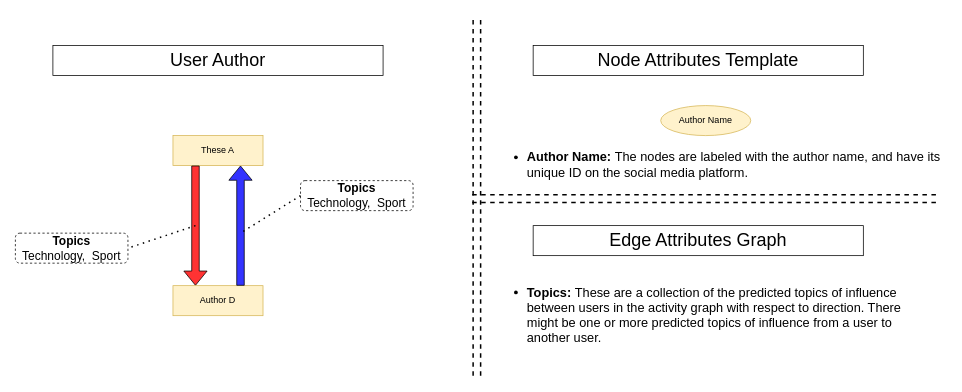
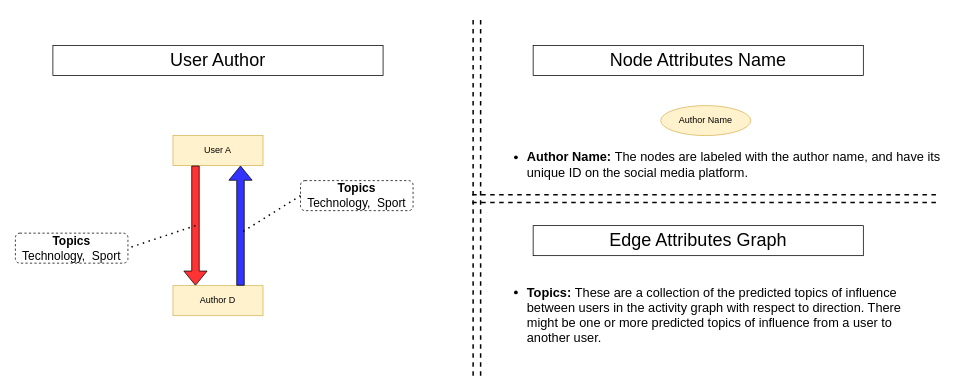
  <mxCell id="0" />
  <mxCell id="1" parent="0" />
  <mxCell id="2" value="Author Name" style="ellipse;whiteSpace=wrap;html=1;fillColor=#fff2cc;strokeColor=#d6b656;" parent="1" vertex="1"><mxGeometry x="880" y="140" width="120" height="40" as="geometry" /></mxCell>
- <mxCell id="3" value="These A" style="rounded=0;whiteSpace=wrap;html=1;fillColor=#fff2cc;strokeColor=#d6b656;" parent="1" vertex="1"><mxGeometry x="230" y="180" width="120" height="40" as="geometry" /></mxCell>
+ <mxCell id="3" value="User A" style="rounded=0;whiteSpace=wrap;html=1;fillColor=#fff2cc;strokeColor=#d6b656;" parent="1" vertex="1"><mxGeometry x="230" y="180" width="120" height="40" as="geometry" /></mxCell>
  <mxCell id="4" value="" style="shape=flexArrow;endArrow=classic;html=1;entryX=0.25;entryY=0;entryDx=0;entryDy=0;fillColor=#FF3333;" parent="1" target="14" edge="1"><mxGeometry width="50" height="50" relative="1" as="geometry"><mxPoint x="260" y="220" as="sourcePoint" /><mxPoint x="240" y="470" as="targetPoint" /></mxGeometry></mxCell>
  <mxCell id="5" value="" style="endArrow=none;dashed=1;html=1;strokeWidth=2;" parent="1" edge="1"><mxGeometry width="50" height="50" relative="1" as="geometry"><mxPoint x="630" y="500" as="sourcePoint" /><mxPoint x="630" y="20" as="targetPoint" /></mxGeometry></mxCell>
  <mxCell id="6" value="" style="endArrow=none;dashed=1;html=1;strokeWidth=2;" parent="1" edge="1"><mxGeometry width="50" height="50" relative="1" as="geometry"><mxPoint x="640" y="500" as="sourcePoint" /><mxPoint x="640" y="20" as="targetPoint" /></mxGeometry></mxCell>
- <mxCell id="7" value="&lt;font style=&quot;font-size: 24px&quot;&gt;Node Attributes Template&lt;/font&gt;" style="text;html=1;fillColor=none;align=center;verticalAlign=middle;whiteSpace=wrap;rounded=0;strokeColor=#000000;" parent="1" vertex="1"><mxGeometry x="710" width="440" height="40" as="geometry" y="60" /></mxCell>
+ <mxCell id="7" value="&lt;font style=&quot;font-size: 24px&quot;&gt;Node Attributes Name&lt;/font&gt;" style="text;html=1;fillColor=none;align=center;verticalAlign=middle;whiteSpace=wrap;rounded=0;strokeColor=#000000;" parent="1" vertex="1"><mxGeometry x="710" width="440" height="40" as="geometry" y="60" /></mxCell>
  <mxCell id="8" value="&lt;font style=&quot;font-size: 24px&quot;&gt;User Author&lt;/font&gt;" style="text;html=1;fillColor=none;align=center;verticalAlign=middle;whiteSpace=wrap;rounded=0;strokeColor=#000000;" parent="1" vertex="1"><mxGeometry x="70" width="440" height="40" as="geometry" y="60" /></mxCell>
  <mxCell id="9" value="&lt;font style=&quot;font-size: 24px&quot;&gt;Edge Attributes&amp;nbsp;Graph&lt;/font&gt;" style="text;html=1;fillColor=none;align=center;verticalAlign=middle;whiteSpace=wrap;rounded=0;strokeColor=#000000;" parent="1" vertex="1"><mxGeometry x="710" y="300" width="440" height="40" as="geometry" /></mxCell>
  <mxCell id="10" value="&lt;ul style=&quot;font-size: 17px&quot;&gt;&lt;li style=&quot;font-size: 17px&quot;&gt;&lt;font style=&quot;font-size: 17px&quot;&gt;&lt;b&gt;Author Name:&lt;/b&gt;&amp;nbsp;The nodes are labeled with the author name, and have its unique ID on the social media platform.&lt;/font&gt;&lt;/li&gt;&lt;/ul&gt;" style="text;html=1;strokeColor=none;fillColor=none;align=left;verticalAlign=middle;whiteSpace=wrap;rounded=0;fontSize=17;" parent="1" vertex="1"><mxGeometry x="660" y="200" width="600" height="40" as="geometry" /></mxCell>
  <mxCell id="11" value="" style="endArrow=none;dashed=1;html=1;strokeWidth=2;" parent="1" edge="1"><mxGeometry width="50" height="50" relative="1" as="geometry"><mxPoint x="628.75" y="259" as="sourcePoint" /><mxPoint x="1251.25" y="259" as="targetPoint" /></mxGeometry></mxCell>
  <mxCell id="12" value="" style="endArrow=none;dashed=1;html=1;strokeWidth=2;" parent="1" edge="1"><mxGeometry width="50" height="50" relative="1" as="geometry"><mxPoint x="628.75" y="269" as="sourcePoint" /><mxPoint x="1251.25" y="269" as="targetPoint" /></mxGeometry></mxCell>
  <mxCell id="13" value="&lt;div&gt;&lt;span style=&quot;font-size: 17px&quot;&gt;&lt;b&gt;&lt;br&gt;&lt;/b&gt;&lt;/span&gt;&lt;/div&gt;&lt;ul style=&quot;font-size: 17px&quot;&gt;&lt;li&gt;&lt;b&gt;Topics:&amp;nbsp;&lt;/b&gt;These are a collection of the predicted topics of influence between users in the activity graph with respect to direction. There might be one or more predicted topics of influence from a user to another user.&lt;/li&gt;&lt;/ul&gt;&lt;div&gt;&lt;/div&gt;" style="text;html=1;strokeColor=none;fillColor=none;align=left;verticalAlign=middle;whiteSpace=wrap;rounded=0;" parent="1" vertex="1"><mxGeometry x="660" y="360" width="560" height="100" as="geometry" /></mxCell>
  <mxCell id="14" value="Author D" style="rounded=0;whiteSpace=wrap;html=1;fillColor=#fff2cc;strokeColor=#d6b656;" parent="1" vertex="1"><mxGeometry x="230" y="380" width="120" height="40" as="geometry" /></mxCell>
  <mxCell id="15" value="" style="shape=flexArrow;endArrow=classic;html=1;exitX=0.75;exitY=0;exitDx=0;exitDy=0;entryX=0.75;entryY=1;entryDx=0;entryDy=0;fillColor=#3333FF;" parent="1" source="14" target="3" edge="1"><mxGeometry width="50" height="50" relative="1" as="geometry"><mxPoint x="250" y="360" as="sourcePoint" /><mxPoint x="440" y="260" as="targetPoint" /></mxGeometry></mxCell>
  <mxCell id="16" value="&lt;b style=&quot;font-size: 16px&quot;&gt;Topics&lt;/b&gt;&lt;br style=&quot;font-size: 16px&quot;&gt;Technology,&amp;nbsp; Sport" style="rounded=1;whiteSpace=wrap;html=1;dashed=1;fontSize=16;" parent="1" vertex="1"><mxGeometry x="20" y="310" width="150" height="40" as="geometry" /></mxCell>
  <mxCell id="17" value="" style="endArrow=none;dashed=1;html=1;dashPattern=1 3;strokeWidth=2;entryX=1;entryY=0.5;entryDx=0;entryDy=0;" parent="1" target="16" edge="1"><mxGeometry width="50" height="50" relative="1" as="geometry"><mxPoint x="260" y="300" as="sourcePoint" /><mxPoint x="40" y="590" as="targetPoint" /></mxGeometry></mxCell>
  <mxCell id="18" value="&lt;b style=&quot;font-size: 16px&quot;&gt;Topics&lt;/b&gt;&lt;br style=&quot;font-size: 16px&quot;&gt;Technology,&amp;nbsp; Sport" style="rounded=1;whiteSpace=wrap;html=1;dashed=1;fontSize=16;" parent="1" vertex="1"><mxGeometry x="400" y="240" width="150" height="40" as="geometry" /></mxCell>
  <mxCell id="19" value="" style="endArrow=none;dashed=1;html=1;dashPattern=1 3;strokeWidth=2;exitX=0;exitY=0.5;exitDx=0;exitDy=0;" parent="1" source="18" edge="1"><mxGeometry width="50" height="50" relative="1" as="geometry"><mxPoint x="270" y="310" as="sourcePoint" /><mxPoint x="320" y="310" as="targetPoint" /></mxGeometry></mxCell>
